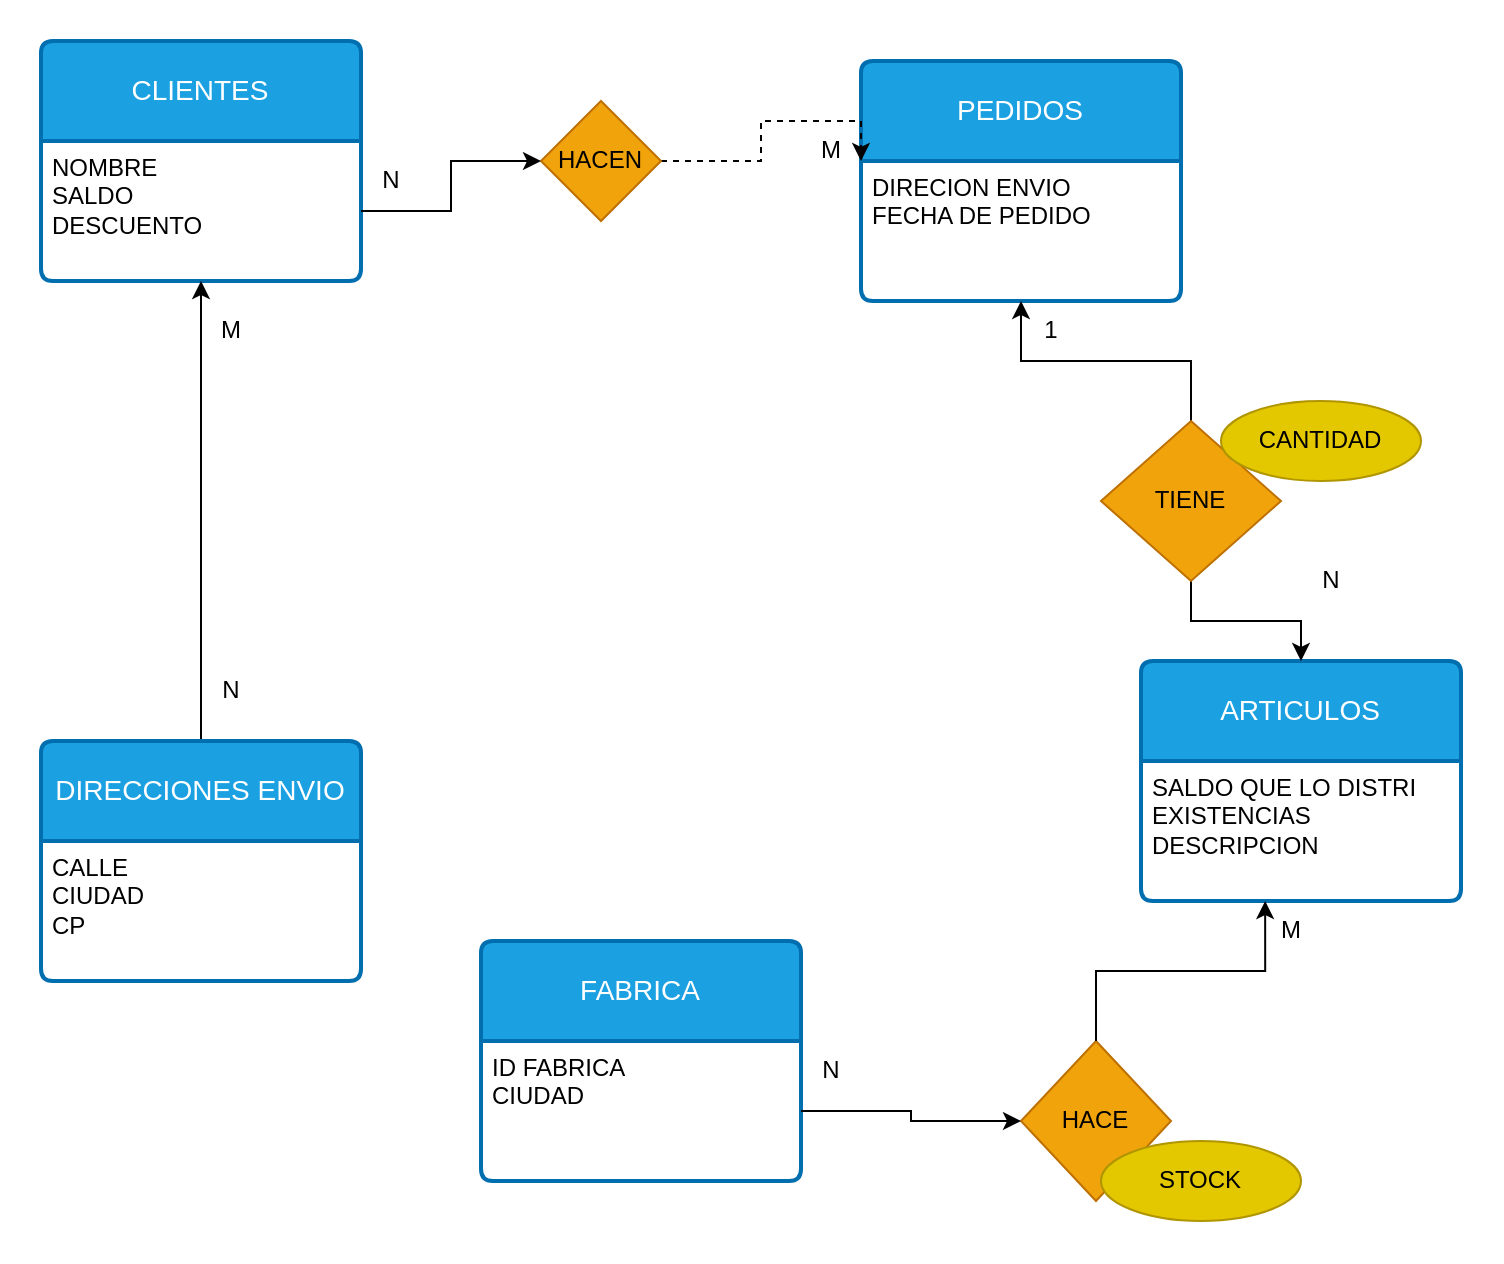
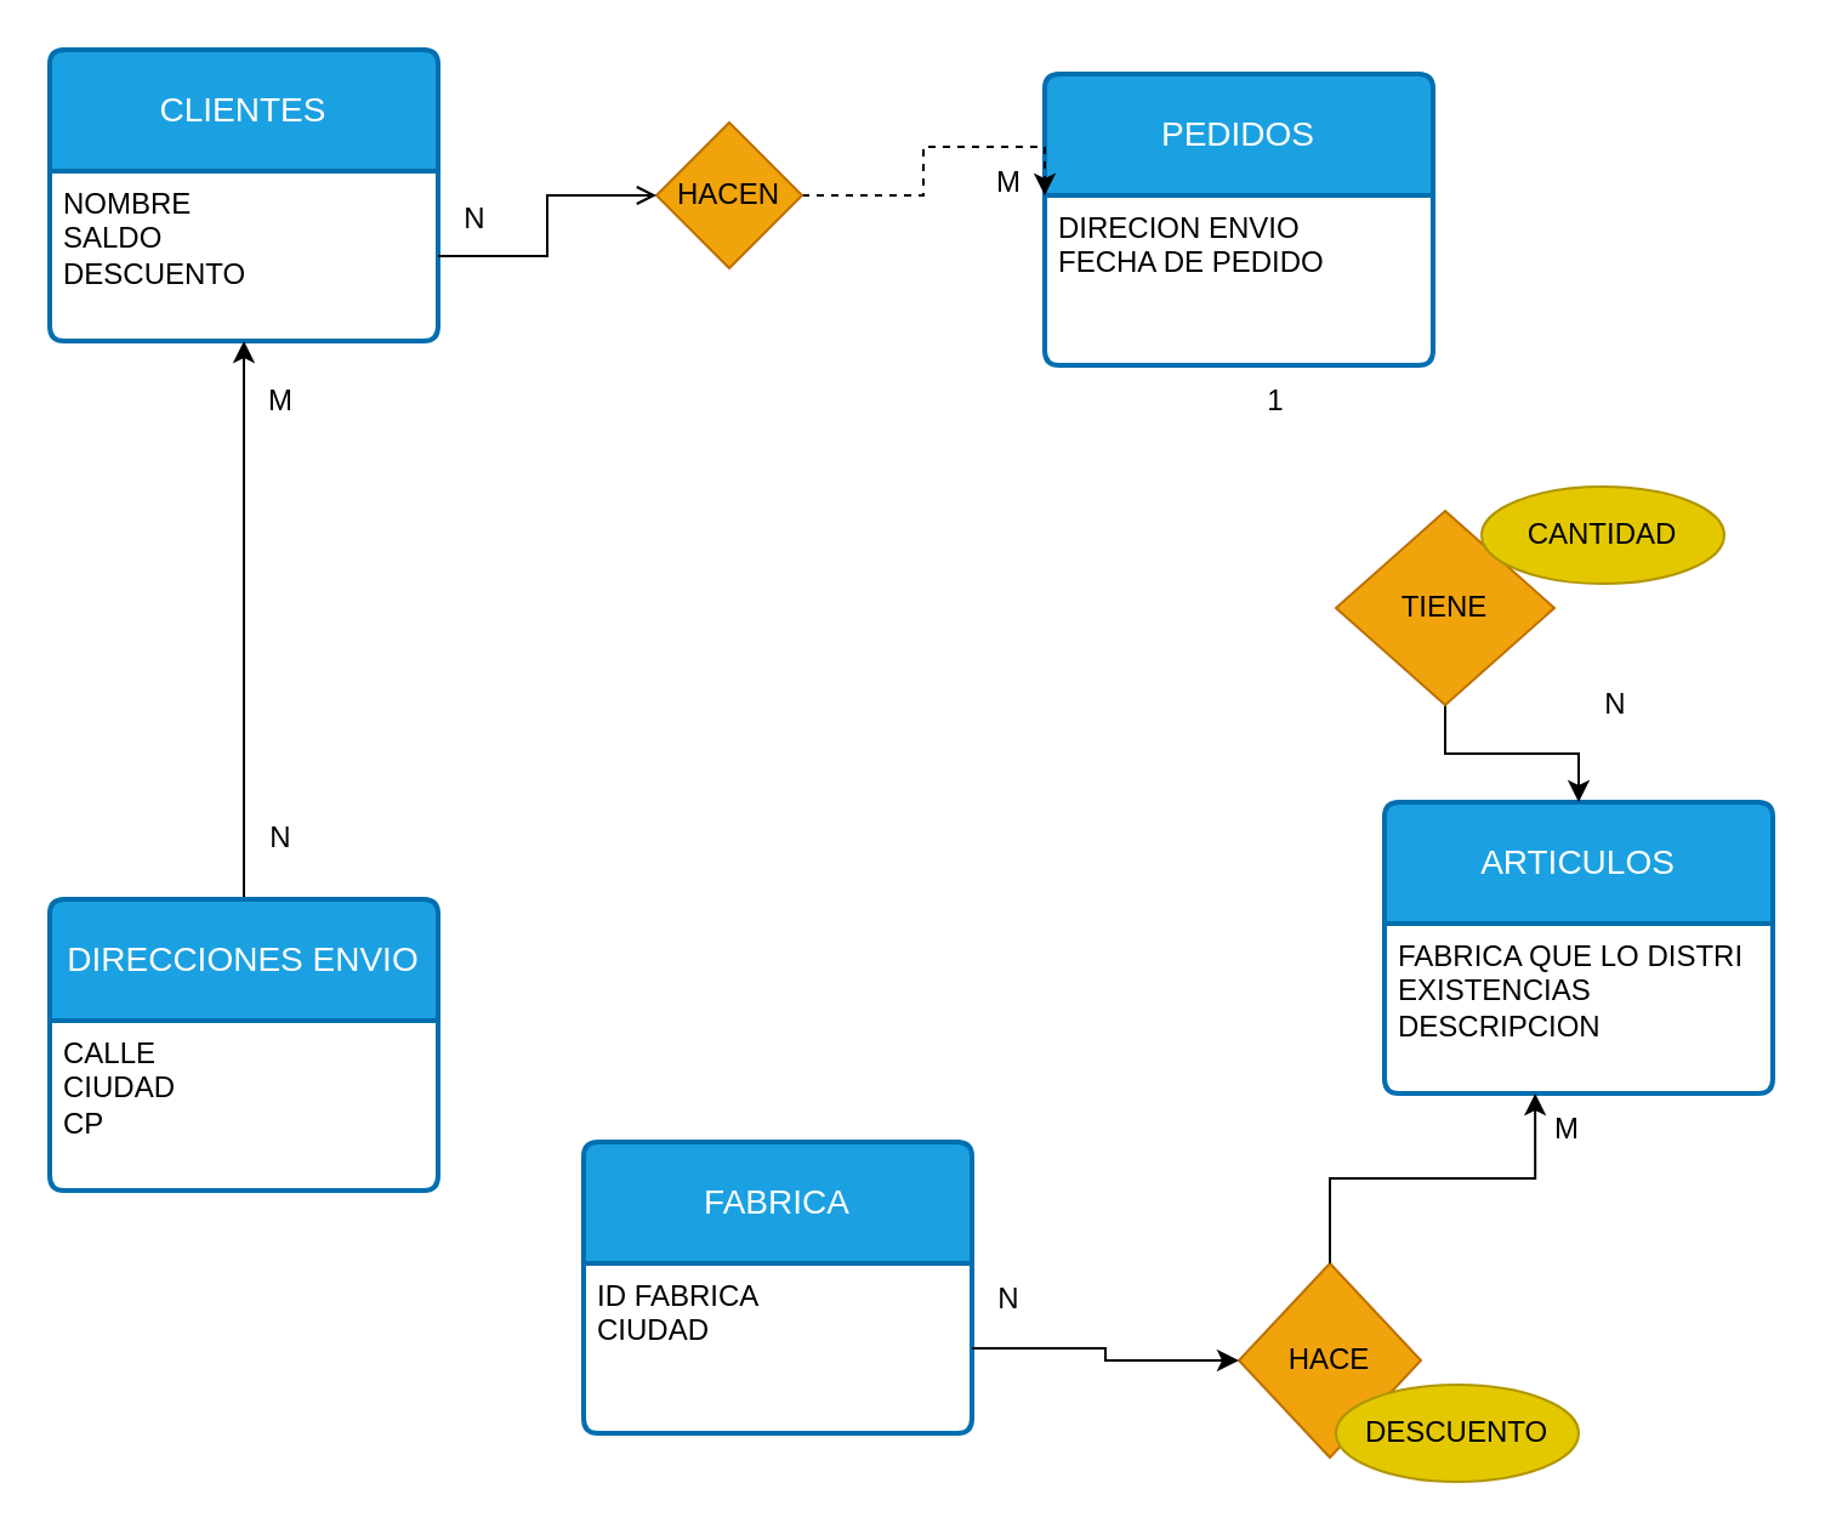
  <mxCell id="0" />
  <mxCell id="1" parent="0" />
  <mxCell id="2" value="CLIENTES" style="swimlane;childLayout=stackLayout;horizontal=1;startSize=50;horizontalStack=0;rounded=1;fontSize=14;fontStyle=0;strokeWidth=2;resizeParent=0;resizeLast=1;shadow=0;dashed=0;align=center;arcSize=4;whiteSpace=wrap;html=1;fillColor=#1ba1e2;fontColor=#ffffff;strokeColor=#006EAF;" vertex="1" parent="1"><mxGeometry x="20" y="20" width="160" height="120" as="geometry" /></mxCell>
  <mxCell id="3" value="&lt;div&gt;NOMBRE&lt;/div&gt;&lt;div&gt;SALDO&lt;/div&gt;&lt;div&gt;DESCUENTO&lt;/div&gt;" style="align=left;strokeColor=none;fillColor=none;spacingLeft=4;spacingRight=4;fontSize=12;verticalAlign=top;resizable=0;rotatable=0;part=1;html=1;whiteSpace=wrap;" vertex="1" parent="2"><mxGeometry y="50" width="160" height="70" as="geometry" /></mxCell>
  <mxCell id="4" value="ARTICULOS" style="swimlane;childLayout=stackLayout;horizontal=1;startSize=50;horizontalStack=0;rounded=1;fontSize=14;fontStyle=0;strokeWidth=2;resizeParent=0;resizeLast=1;shadow=0;dashed=0;align=center;arcSize=4;whiteSpace=wrap;html=1;fillColor=#1ba1e2;fontColor=#ffffff;strokeColor=#006EAF;" vertex="1" parent="1"><mxGeometry x="570" y="330" width="160" height="120" as="geometry" /></mxCell>
- <mxCell id="5" value="&lt;div&gt;SALDO QUE LO DISTRI&lt;/div&gt;&lt;div&gt;EXISTENCIAS&lt;/div&gt;&lt;div&gt;DESCRIPCION&lt;/div&gt;" style="align=left;strokeColor=none;fillColor=none;spacingLeft=4;spacingRight=4;fontSize=12;verticalAlign=top;resizable=0;rotatable=0;part=1;html=1;whiteSpace=wrap;" vertex="1" parent="4"><mxGeometry y="50" width="160" height="70" as="geometry" /></mxCell>
+ <mxCell id="5" value="&lt;div&gt;FABRICA QUE LO DISTRI&lt;/div&gt;&lt;div&gt;EXISTENCIAS&lt;/div&gt;&lt;div&gt;DESCRIPCION&lt;/div&gt;" style="align=left;strokeColor=none;fillColor=none;spacingLeft=4;spacingRight=4;fontSize=12;verticalAlign=top;resizable=0;rotatable=0;part=1;html=1;whiteSpace=wrap;" vertex="1" parent="4"><mxGeometry y="50" width="160" height="70" as="geometry" /></mxCell>
  <mxCell id="6" value="PEDIDOS" style="swimlane;childLayout=stackLayout;horizontal=1;startSize=50;horizontalStack=0;rounded=1;fontSize=14;fontStyle=0;strokeWidth=2;resizeParent=0;resizeLast=1;shadow=0;dashed=0;align=center;arcSize=4;whiteSpace=wrap;html=1;fillColor=#1ba1e2;fontColor=#ffffff;strokeColor=#006EAF;" vertex="1" parent="1"><mxGeometry x="430" y="30" width="160" height="120" as="geometry" /></mxCell>
  <mxCell id="7" value="&lt;div&gt;DIRECION ENVIO&lt;/div&gt;&lt;div&gt;FECHA DE PEDIDO&lt;/div&gt;" style="align=left;strokeColor=none;fillColor=none;spacingLeft=4;spacingRight=4;fontSize=12;verticalAlign=top;resizable=0;rotatable=0;part=1;html=1;whiteSpace=wrap;" vertex="1" parent="6"><mxGeometry y="50" width="160" height="70" as="geometry" /></mxCell>
  <mxCell id="8" style="edgeStyle=orthogonalEdgeStyle;rounded=0;orthogonalLoop=1;jettySize=auto;html=1;entryX=0.5;entryY=1;entryDx=0;entryDy=0;" edge="1" parent="1" source="9" target="2"><mxGeometry relative="1" as="geometry" /></mxCell>
  <mxCell id="9" value="DIRECCIONES ENVIO" style="swimlane;childLayout=stackLayout;horizontal=1;startSize=50;horizontalStack=0;rounded=1;fontSize=14;fontStyle=0;strokeWidth=2;resizeParent=0;resizeLast=1;shadow=0;dashed=0;align=center;arcSize=4;whiteSpace=wrap;html=1;fillColor=#1ba1e2;fontColor=#ffffff;strokeColor=#006EAF;" vertex="1" parent="1"><mxGeometry x="20" y="370" width="160" height="120" as="geometry" /></mxCell>
  <mxCell id="10" value="&lt;div&gt;CALLE&lt;/div&gt;&lt;div&gt;CIUDAD&lt;/div&gt;&lt;div&gt;CP&lt;/div&gt;" style="align=left;strokeColor=none;fillColor=none;spacingLeft=4;spacingRight=4;fontSize=12;verticalAlign=top;resizable=0;rotatable=0;part=1;html=1;whiteSpace=wrap;" vertex="1" parent="9"><mxGeometry y="50" width="160" height="70" as="geometry" /></mxCell>
  <mxCell id="11" value="M" style="text;html=1;align=center;verticalAlign=middle;resizable=0;points=[];autosize=1;strokeColor=none;fillColor=none;" vertex="1" parent="1"><mxGeometry x="100" y="150" width="30" height="30" as="geometry" /></mxCell>
  <mxCell id="12" value="N" style="text;html=1;align=center;verticalAlign=middle;resizable=0;points=[];autosize=1;strokeColor=none;fillColor=none;" vertex="1" parent="1"><mxGeometry x="100" y="330" width="30" height="30" as="geometry" /></mxCell>
  <mxCell id="13" style="edgeStyle=orthogonalEdgeStyle;rounded=0;orthogonalLoop=1;jettySize=auto;html=1;entryX=0.5;entryY=0;entryDx=0;entryDy=0;" edge="1" parent="1" source="15" target="4"><mxGeometry relative="1" as="geometry" /></mxCell>
- <mxCell id="14" style="edgeStyle=orthogonalEdgeStyle;rounded=0;orthogonalLoop=1;jettySize=auto;html=1;entryX=0.5;entryY=1;entryDx=0;entryDy=0;" edge="1" parent="1" source="15" target="7"><mxGeometry relative="1" as="geometry" /></mxCell>
  <mxCell id="15" value="TIENE" style="rhombus;whiteSpace=wrap;html=1;fillColor=#f0a30a;fontColor=#000000;strokeColor=#BD7000;" vertex="1" parent="1"><mxGeometry x="550" y="210" width="90" height="80" as="geometry" /></mxCell>
  <mxCell id="16" value="1" style="text;html=1;align=center;verticalAlign=middle;resizable=0;points=[];autosize=1;strokeColor=none;fillColor=none;" vertex="1" parent="1"><mxGeometry x="510" y="150" width="30" height="30" as="geometry" /></mxCell>
  <mxCell id="17" value="N" style="text;html=1;align=center;verticalAlign=middle;resizable=0;points=[];autosize=1;strokeColor=none;fillColor=none;" vertex="1" parent="1"><mxGeometry x="650" y="275" width="30" height="30" as="geometry" /></mxCell>
  <mxCell id="18" style="edgeStyle=orthogonalEdgeStyle;rounded=0;orthogonalLoop=1;jettySize=auto;html=1;entryX=0;entryY=0;entryDx=0;entryDy=0;dashed=1;" edge="1" parent="1" source="19" target="7"><mxGeometry relative="1" as="geometry" /></mxCell>
  <mxCell id="19" value="HACEN" style="rhombus;whiteSpace=wrap;html=1;fillColor=#f0a30a;fontColor=#000000;strokeColor=#BD7000;" vertex="1" parent="1"><mxGeometry x="270" y="50" width="60" height="60" as="geometry" /></mxCell>
- <mxCell id="20" style="edgeStyle=orthogonalEdgeStyle;rounded=0;orthogonalLoop=1;jettySize=auto;html=1;entryX=0;entryY=0.5;entryDx=0;entryDy=0;" edge="1" parent="1" source="3" target="19"><mxGeometry relative="1" as="geometry" /></mxCell>
+ <mxCell id="20" style="edgeStyle=orthogonalEdgeStyle;rounded=0;orthogonalLoop=1;jettySize=auto;html=1;entryX=0;entryY=0.5;entryDx=0;entryDy=0;endArrow=open;" edge="1" parent="1" source="3" target="19"><mxGeometry relative="1" as="geometry" /></mxCell>
  <mxCell id="21" value="N" style="text;html=1;align=center;verticalAlign=middle;resizable=0;points=[];autosize=1;strokeColor=none;fillColor=none;" vertex="1" parent="1"><mxGeometry x="180" y="75" width="30" height="30" as="geometry" /></mxCell>
  <mxCell id="22" value="M" style="text;html=1;align=center;verticalAlign=middle;resizable=0;points=[];autosize=1;strokeColor=none;fillColor=none;" vertex="1" parent="1"><mxGeometry x="400" y="60" width="30" height="30" as="geometry" /></mxCell>
  <mxCell id="23" value="FABRICA" style="swimlane;childLayout=stackLayout;horizontal=1;startSize=50;horizontalStack=0;rounded=1;fontSize=14;fontStyle=0;strokeWidth=2;resizeParent=0;resizeLast=1;shadow=0;dashed=0;align=center;arcSize=4;whiteSpace=wrap;html=1;fillColor=#1ba1e2;fontColor=#ffffff;strokeColor=#006EAF;" vertex="1" parent="1"><mxGeometry x="240" y="470" width="160" height="120" as="geometry" /></mxCell>
  <mxCell id="24" value="&lt;div&gt;ID FABRICA&lt;/div&gt;&lt;div&gt;CIUDAD&lt;/div&gt;&lt;div&gt;&lt;br&gt;&lt;/div&gt;" style="align=left;strokeColor=none;fillColor=none;spacingLeft=4;spacingRight=4;fontSize=12;verticalAlign=top;resizable=0;rotatable=0;part=1;html=1;whiteSpace=wrap;" vertex="1" parent="23"><mxGeometry y="50" width="160" height="70" as="geometry" /></mxCell>
  <mxCell id="25" value="HACE" style="rhombus;whiteSpace=wrap;html=1;fillColor=#f0a30a;fontColor=#000000;strokeColor=#BD7000;" vertex="1" parent="1"><mxGeometry x="510" y="520" width="75" height="80" as="geometry" /></mxCell>
  <mxCell id="26" style="edgeStyle=orthogonalEdgeStyle;rounded=0;orthogonalLoop=1;jettySize=auto;html=1;entryX=0;entryY=0.5;entryDx=0;entryDy=0;" edge="1" parent="1" source="24" target="25"><mxGeometry relative="1" as="geometry" /></mxCell>
  <mxCell id="27" style="edgeStyle=orthogonalEdgeStyle;rounded=0;orthogonalLoop=1;jettySize=auto;html=1;entryX=0.388;entryY=1;entryDx=0;entryDy=0;entryPerimeter=0;" edge="1" parent="1" source="25" target="5"><mxGeometry relative="1" as="geometry" /></mxCell>
  <mxCell id="28" value="N" style="text;html=1;align=center;verticalAlign=middle;resizable=0;points=[];autosize=1;strokeColor=none;fillColor=none;" vertex="1" parent="1"><mxGeometry x="400" y="520" width="30" height="30" as="geometry" /></mxCell>
  <mxCell id="29" value="M" style="text;html=1;align=center;verticalAlign=middle;resizable=0;points=[];autosize=1;strokeColor=none;fillColor=none;" vertex="1" parent="1"><mxGeometry x="630" y="450" width="30" height="30" as="geometry" /></mxCell>
  <mxCell id="30" value="CANTIDAD" style="ellipse;whiteSpace=wrap;html=1;align=center;fillColor=#e3c800;fontColor=#000000;strokeColor=#B09500;" vertex="1" parent="1"><mxGeometry x="610" y="200" width="100" height="40" as="geometry" /></mxCell>
- <mxCell id="31" value="STOCK" style="ellipse;whiteSpace=wrap;html=1;align=center;fillColor=#e3c800;fontColor=#000000;strokeColor=#B09500;" vertex="1" parent="1"><mxGeometry x="550" y="570" width="100" height="40" as="geometry" /></mxCell>
+ <mxCell id="31" value="DESCUENTO" style="ellipse;whiteSpace=wrap;html=1;align=center;fillColor=#e3c800;fontColor=#000000;strokeColor=#B09500;" vertex="1" parent="1"><mxGeometry x="550" y="570" width="100" height="40" as="geometry" /></mxCell>
